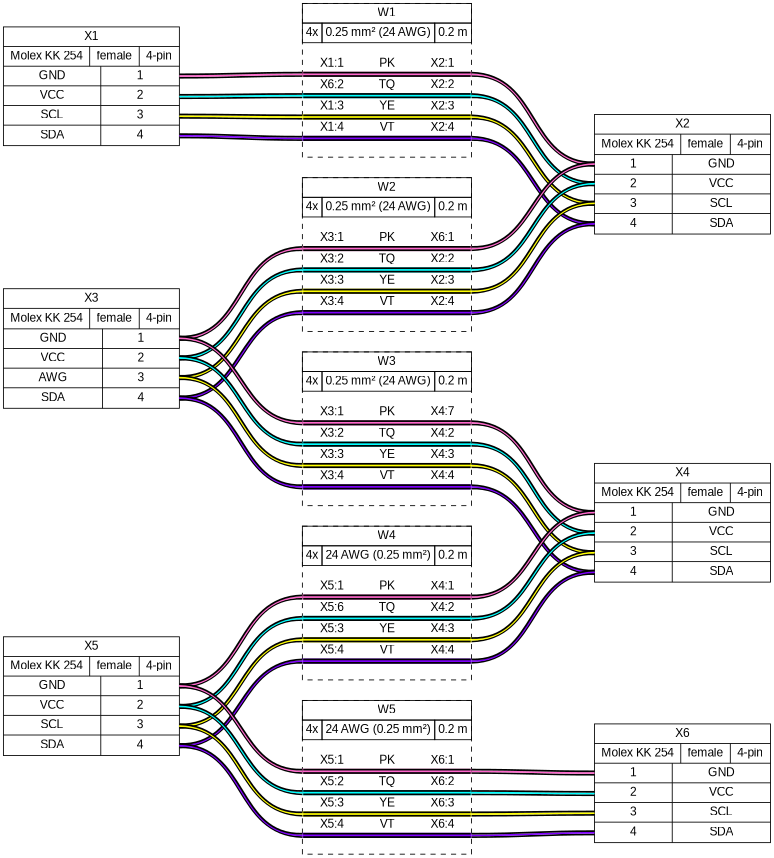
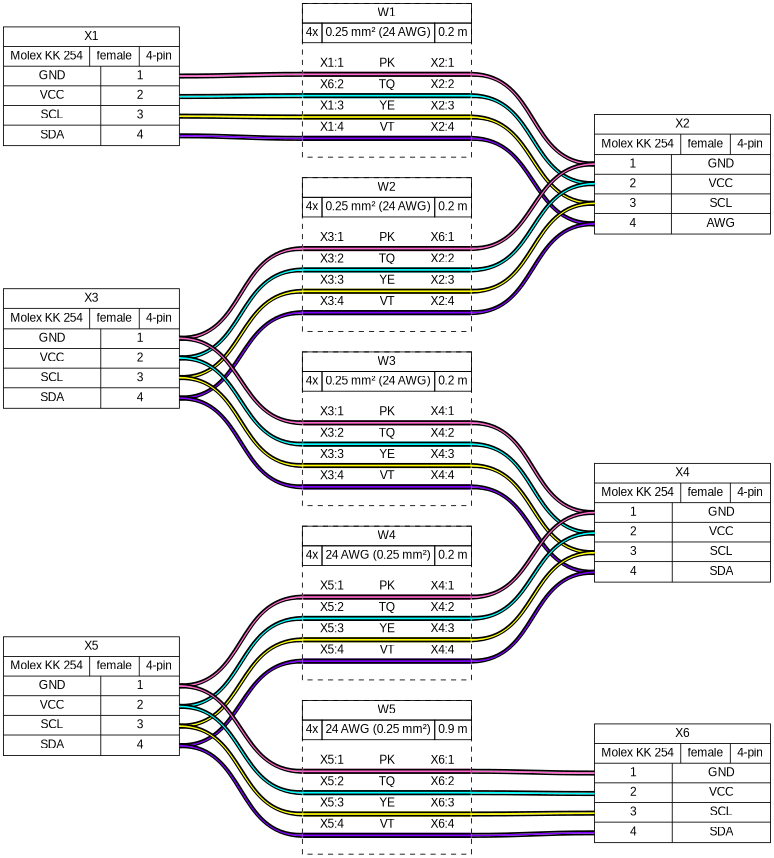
  graph {
    bgcolor=white
    fontname=arial
    nodesep=0.33
    rankdir=LR
    ranksep=2
    node [fillcolor=white fontname=arial shape=record style=filled]
    edge [color="#000000:#ff66cc:#000000" fontname=arial headport="w1:w" style=bold tailport="p1r:e"]
    n1 [label="X1|{Molex KK 254|female|4-pin}|{{GND|VCC|SCL|SDA}|{<p1r>1|<p2r>2|<p3r>3|<p4r>4}}"]
    n2 [label=<<table border="0" cellspacing="0" cellpadding="0"><tr><td><table border="0" cellspacing="0" cellpadding="3" cellborder="1"><tr><td colspan="3">W1</td></tr><tr><td>4x</td><td>0.25 mm² (24 AWG)</td><td>0.2 m</td></tr></table></td></tr><tr><td>&nbsp;</td></tr><tr><td><table border="0" cellspacing="0" cellborder="0"><tr><td>X1:1</td><td>PK</td><td>X2:1</td></tr><tr><td colspan="3" cellpadding="0" height="6" bgcolor="#ff66cc" border="2" sides="tb" port="w1"></td></tr><tr><td>X6:2</td><td>TQ</td><td>X2:2</td></tr><tr><td colspan="3" cellpadding="0" height="6" bgcolor="#00ffff" border="2" sides="tb" port="w2"></td></tr><tr><td>X1:3</td><td>YE</td><td>X2:3</td></tr><tr><td colspan="3" cellpadding="0" height="6" bgcolor="#ffff00" border="2" sides="tb" port="w3"></td></tr><tr><td>X1:4</td><td>VT</td><td>X2:4</td></tr><tr><td colspan="3" cellpadding="0" height="6" bgcolor="#8000ff" border="2" sides="tb" port="w4"></td></tr><tr><td>&nbsp;</td></tr></table></td></tr></table>> margin=0 shape=box style="filled,dashed"]
-   n3 [label="X2|{Molex KK 254|female|4-pin}|{{<p1l>1|<p2l>2|<p3l>3|<p4l>4}|{GND|VCC|SCL|SDA}}"]
-   n4 [label="X3|{Molex KK 254|female|4-pin}|{{GND|VCC|AWG|SDA}|{<p1r>1|<p2r>2|<p3r>3|<p4r>4}}"]
+   n3 [label="X2|{Molex KK 254|female|4-pin}|{{<p1l>1|<p2l>2|<p3l>3|<p4l>4}|{GND|VCC|SCL|AWG}}"]
+   n4 [label="X3|{Molex KK 254|female|4-pin}|{{GND|VCC|SCL|SDA}|{<p1r>1|<p2r>2|<p3r>3|<p4r>4}}"]
    n5 [label=<<table border="0" cellspacing="0" cellpadding="0"><tr><td><table border="0" cellspacing="0" cellpadding="3" cellborder="1"><tr><td colspan="3">W2</td></tr><tr><td>4x</td><td>0.25 mm² (24 AWG)</td><td>0.2 m</td></tr></table></td></tr><tr><td>&nbsp;</td></tr><tr><td><table border="0" cellspacing="0" cellborder="0"><tr><td>X3:1</td><td>PK</td><td>X6:1</td></tr><tr><td colspan="3" cellpadding="0" height="6" bgcolor="#ff66cc" border="2" sides="tb" port="w1"></td></tr><tr><td>X3:2</td><td>TQ</td><td>X2:2</td></tr><tr><td colspan="3" cellpadding="0" height="6" bgcolor="#00ffff" border="2" sides="tb" port="w2"></td></tr><tr><td>X3:3</td><td>YE</td><td>X2:3</td></tr><tr><td colspan="3" cellpadding="0" height="6" bgcolor="#ffff00" border="2" sides="tb" port="w3"></td></tr><tr><td>X3:4</td><td>VT</td><td>X2:4</td></tr><tr><td colspan="3" cellpadding="0" height="6" bgcolor="#8000ff" border="2" sides="tb" port="w4"></td></tr><tr><td>&nbsp;</td></tr></table></td></tr></table>> margin=0 shape=box style="filled,dashed"]
-   n6 [label=<<table border="0" cellspacing="0" cellpadding="0"><tr><td><table border="0" cellspacing="0" cellpadding="3" cellborder="1"><tr><td colspan="3">W3</td></tr><tr><td>4x</td><td>0.25 mm² (24 AWG)</td><td>0.2 m</td></tr></table></td></tr><tr><td>&nbsp;</td></tr><tr><td><table border="0" cellspacing="0" cellborder="0"><tr><td>X3:1</td><td>PK</td><td>X4:7</td></tr><tr><td colspan="3" cellpadding="0" height="6" bgcolor="#ff66cc" border="2" sides="tb" port="w1"></td></tr><tr><td>X3:2</td><td>TQ</td><td>X4:2</td></tr><tr><td colspan="3" cellpadding="0" height="6" bgcolor="#00ffff" border="2" sides="tb" port="w2"></td></tr><tr><td>X3:3</td><td>YE</td><td>X4:3</td></tr><tr><td colspan="3" cellpadding="0" height="6" bgcolor="#ffff00" border="2" sides="tb" port="w3"></td></tr><tr><td>X3:4</td><td>VT</td><td>X4:4</td></tr><tr><td colspan="3" cellpadding="0" height="6" bgcolor="#8000ff" border="2" sides="tb" port="w4"></td></tr><tr><td>&nbsp;</td></tr></table></td></tr></table>> margin=0 shape=box style="filled,dashed"]
+   n6 [label=<<table border="0" cellspacing="0" cellpadding="0"><tr><td><table border="0" cellspacing="0" cellpadding="3" cellborder="1"><tr><td colspan="3">W3</td></tr><tr><td>4x</td><td>0.25 mm² (24 AWG)</td><td>0.2 m</td></tr></table></td></tr><tr><td>&nbsp;</td></tr><tr><td><table border="0" cellspacing="0" cellborder="0"><tr><td>X3:1</td><td>PK</td><td>X4:1</td></tr><tr><td colspan="3" cellpadding="0" height="6" bgcolor="#ff66cc" border="2" sides="tb" port="w1"></td></tr><tr><td>X3:2</td><td>TQ</td><td>X4:2</td></tr><tr><td colspan="3" cellpadding="0" height="6" bgcolor="#00ffff" border="2" sides="tb" port="w2"></td></tr><tr><td>X3:3</td><td>YE</td><td>X4:3</td></tr><tr><td colspan="3" cellpadding="0" height="6" bgcolor="#ffff00" border="2" sides="tb" port="w3"></td></tr><tr><td>X3:4</td><td>VT</td><td>X4:4</td></tr><tr><td colspan="3" cellpadding="0" height="6" bgcolor="#8000ff" border="2" sides="tb" port="w4"></td></tr><tr><td>&nbsp;</td></tr></table></td></tr></table>> margin=0 shape=box style="filled,dashed"]
    n7 [label="X4|{Molex KK 254|female|4-pin}|{{<p1l>1|<p2l>2|<p3l>3|<p4l>4}|{GND|VCC|SCL|SDA}}"]
    n8 [label="X5|{Molex KK 254|female|4-pin}|{{GND|VCC|SCL|SDA}|{<p1r>1|<p2r>2|<p3r>3|<p4r>4}}"]
-   n9 [label=<<table border="0" cellspacing="0" cellpadding="0"><tr><td><table border="0" cellspacing="0" cellpadding="3" cellborder="1"><tr><td colspan="3">W4</td></tr><tr><td>4x</td><td>24 AWG (0.25 mm²)</td><td>0.2 m</td></tr></table></td></tr><tr><td>&nbsp;</td></tr><tr><td><table border="0" cellspacing="0" cellborder="0"><tr><td>X5:1</td><td>PK</td><td>X4:1</td></tr><tr><td colspan="3" cellpadding="0" height="6" bgcolor="#ff66cc" border="2" sides="tb" port="w1"></td></tr><tr><td>X5:6</td><td>TQ</td><td>X4:2</td></tr><tr><td colspan="3" cellpadding="0" height="6" bgcolor="#00ffff" border="2" sides="tb" port="w2"></td></tr><tr><td>X5:3</td><td>YE</td><td>X4:3</td></tr><tr><td colspan="3" cellpadding="0" height="6" bgcolor="#ffff00" border="2" sides="tb" port="w3"></td></tr><tr><td>X5:4</td><td>VT</td><td>X4:4</td></tr><tr><td colspan="3" cellpadding="0" height="6" bgcolor="#8000ff" border="2" sides="tb" port="w4"></td></tr><tr><td>&nbsp;</td></tr></table></td></tr></table>> margin=0 shape=box style="filled,dashed"]
-   n10 [label=<<table border="0" cellspacing="0" cellpadding="0"><tr><td><table border="0" cellspacing="0" cellpadding="3" cellborder="1"><tr><td colspan="3">W5</td></tr><tr><td>4x</td><td>24 AWG (0.25 mm²)</td><td>0.2 m</td></tr></table></td></tr><tr><td>&nbsp;</td></tr><tr><td><table border="0" cellspacing="0" cellborder="0"><tr><td>X5:1</td><td>PK</td><td>X6:1</td></tr><tr><td colspan="3" cellpadding="0" height="6" bgcolor="#ff66cc" border="2" sides="tb" port="w1"></td></tr><tr><td>X5:2</td><td>TQ</td><td>X6:2</td></tr><tr><td colspan="3" cellpadding="0" height="6" bgcolor="#00ffff" border="2" sides="tb" port="w2"></td></tr><tr><td>X5:3</td><td>YE</td><td>X6:3</td></tr><tr><td colspan="3" cellpadding="0" height="6" bgcolor="#ffff00" border="2" sides="tb" port="w3"></td></tr><tr><td>X5:4</td><td>VT</td><td>X6:4</td></tr><tr><td colspan="3" cellpadding="0" height="6" bgcolor="#8000ff" border="2" sides="tb" port="w4"></td></tr><tr><td>&nbsp;</td></tr></table></td></tr></table>> margin=0 shape=box style="filled,dashed"]
+   n9 [label=<<table border="0" cellspacing="0" cellpadding="0"><tr><td><table border="0" cellspacing="0" cellpadding="3" cellborder="1"><tr><td colspan="3">W4</td></tr><tr><td>4x</td><td>24 AWG (0.25 mm²)</td><td>0.2 m</td></tr></table></td></tr><tr><td>&nbsp;</td></tr><tr><td><table border="0" cellspacing="0" cellborder="0"><tr><td>X5:1</td><td>PK</td><td>X4:1</td></tr><tr><td colspan="3" cellpadding="0" height="6" bgcolor="#ff66cc" border="2" sides="tb" port="w1"></td></tr><tr><td>X5:2</td><td>TQ</td><td>X4:2</td></tr><tr><td colspan="3" cellpadding="0" height="6" bgcolor="#00ffff" border="2" sides="tb" port="w2"></td></tr><tr><td>X5:3</td><td>YE</td><td>X4:3</td></tr><tr><td colspan="3" cellpadding="0" height="6" bgcolor="#ffff00" border="2" sides="tb" port="w3"></td></tr><tr><td>X5:4</td><td>VT</td><td>X4:4</td></tr><tr><td colspan="3" cellpadding="0" height="6" bgcolor="#8000ff" border="2" sides="tb" port="w4"></td></tr><tr><td>&nbsp;</td></tr></table></td></tr></table>> margin=0 shape=box style="filled,dashed"]
+   n10 [label=<<table border="0" cellspacing="0" cellpadding="0"><tr><td><table border="0" cellspacing="0" cellpadding="3" cellborder="1"><tr><td colspan="3">W5</td></tr><tr><td>4x</td><td>24 AWG (0.25 mm²)</td><td>0.9 m</td></tr></table></td></tr><tr><td>&nbsp;</td></tr><tr><td><table border="0" cellspacing="0" cellborder="0"><tr><td>X5:1</td><td>PK</td><td>X6:1</td></tr><tr><td colspan="3" cellpadding="0" height="6" bgcolor="#ff66cc" border="2" sides="tb" port="w1"></td></tr><tr><td>X5:2</td><td>TQ</td><td>X6:2</td></tr><tr><td colspan="3" cellpadding="0" height="6" bgcolor="#00ffff" border="2" sides="tb" port="w2"></td></tr><tr><td>X5:3</td><td>YE</td><td>X6:3</td></tr><tr><td colspan="3" cellpadding="0" height="6" bgcolor="#ffff00" border="2" sides="tb" port="w3"></td></tr><tr><td>X5:4</td><td>VT</td><td>X6:4</td></tr><tr><td colspan="3" cellpadding="0" height="6" bgcolor="#8000ff" border="2" sides="tb" port="w4"></td></tr><tr><td>&nbsp;</td></tr></table></td></tr></table>> margin=0 shape=box style="filled,dashed"]
    n11 [label="X6|{Molex KK 254|female|4-pin}|{{<p1l>1|<p2l>2|<p3l>3|<p4l>4}|{GND|VCC|SCL|SDA}}"]
    n1 -- n2
    n1 -- n2 [color="#000000:#00ffff:#000000" headport="w2:w" tailport="p2r:e"]
    n1 -- n2 [color="#000000:#ffff00:#000000" headport="w3:w" tailport="p3r:e"]
    n1 -- n2 [color="#000000:#8000ff:#000000" headport="w4:w" tailport="p4r:e"]
    n2 -- n3 [headport="p1l:w" tailport="w1:e"]
    n2 -- n3 [color="#000000:#00ffff:#000000" headport="p2l:w" tailport="w2:e"]
    n2 -- n3 [color="#000000:#ffff00:#000000" headport="p3l:w" tailport="w3:e"]
    n2 -- n3 [color="#000000:#8000ff:#000000" headport="p4l:w" tailport="w4:e"]
    n4 -- n5
    n4 -- n5 [color="#000000:#00ffff:#000000" headport="w2:w" tailport="p2r:e"]
    n4 -- n5 [color="#000000:#ffff00:#000000" headport="w3:w" tailport="p3r:e"]
    n4 -- n5 [color="#000000:#8000ff:#000000" headport="w4:w" tailport="p4r:e"]
    n4 -- n6
    n4 -- n6 [color="#000000:#00ffff:#000000" headport="w2:w" tailport="p2r:e"]
    n4 -- n6 [color="#000000:#ffff00:#000000" headport="w3:w" tailport="p3r:e"]
    n4 -- n6 [color="#000000:#8000ff:#000000" headport="w4:w" tailport="p4r:e"]
    n5 -- n3 [headport="p1l:w" tailport="w1:e"]
    n5 -- n3 [color="#000000:#00ffff:#000000" headport="p2l:w" tailport="w2:e"]
    n5 -- n3 [color="#000000:#ffff00:#000000" headport="p3l:w" tailport="w3:e"]
    n5 -- n3 [color="#000000:#8000ff:#000000" headport="p4l:w" tailport="w4:e"]
    n6 -- n7 [headport="p1l:w" tailport="w1:e"]
    n6 -- n7 [color="#000000:#00ffff:#000000" headport="p2l:w" tailport="w2:e"]
    n6 -- n7 [color="#000000:#ffff00:#000000" headport="p3l:w" tailport="w3:e"]
    n6 -- n7 [color="#000000:#8000ff:#000000" headport="p4l:w" tailport="w4:e"]
    n8 -- n9
    n8 -- n9 [color="#000000:#00ffff:#000000" headport="w2:w" tailport="p2r:e"]
    n8 -- n9 [color="#000000:#ffff00:#000000" headport="w3:w" tailport="p3r:e"]
    n8 -- n9 [color="#000000:#8000ff:#000000" headport="w4:w" tailport="p4r:e"]
    n8 -- n10
    n8 -- n10 [color="#000000:#00ffff:#000000" headport="w2:w" tailport="p2r:e"]
    n8 -- n10 [color="#000000:#ffff00:#000000" headport="w3:w" tailport="p3r:e"]
    n8 -- n10 [color="#000000:#8000ff:#000000" headport="w4:w" tailport="p4r:e"]
    n9 -- n7 [headport="p1l:w" tailport="w1:e"]
    n9 -- n7 [color="#000000:#00ffff:#000000" headport="p2l:w" tailport="w2:e"]
    n9 -- n7 [color="#000000:#ffff00:#000000" headport="p3l:w" tailport="w3:e"]
    n9 -- n7 [color="#000000:#8000ff:#000000" headport="p4l:w" tailport="w4:e"]
    n10 -- n11 [headport="p1l:w" tailport="w1:e"]
    n10 -- n11 [color="#000000:#00ffff:#000000" headport="p2l:w" tailport="w2:e"]
    n10 -- n11 [color="#000000:#ffff00:#000000" headport="p3l:w" tailport="w3:e"]
    n10 -- n11 [color="#000000:#8000ff:#000000" headport="p4l:w" tailport="w4:e"]
  }
